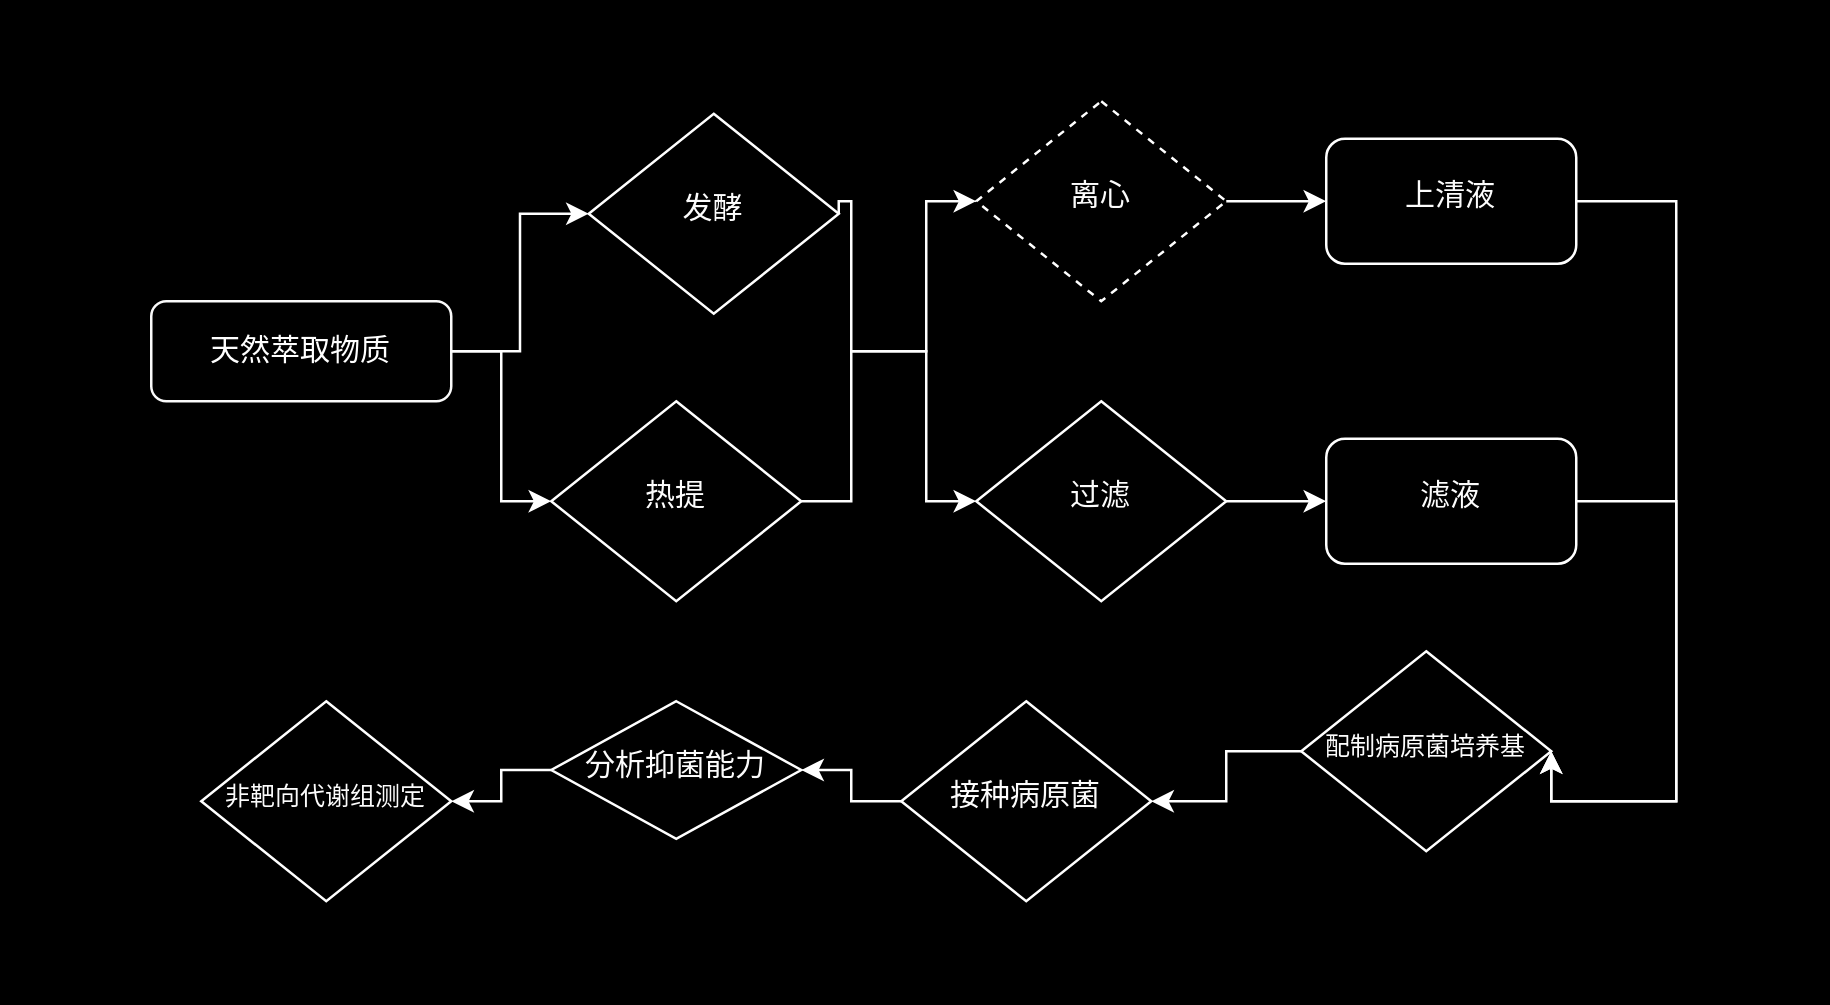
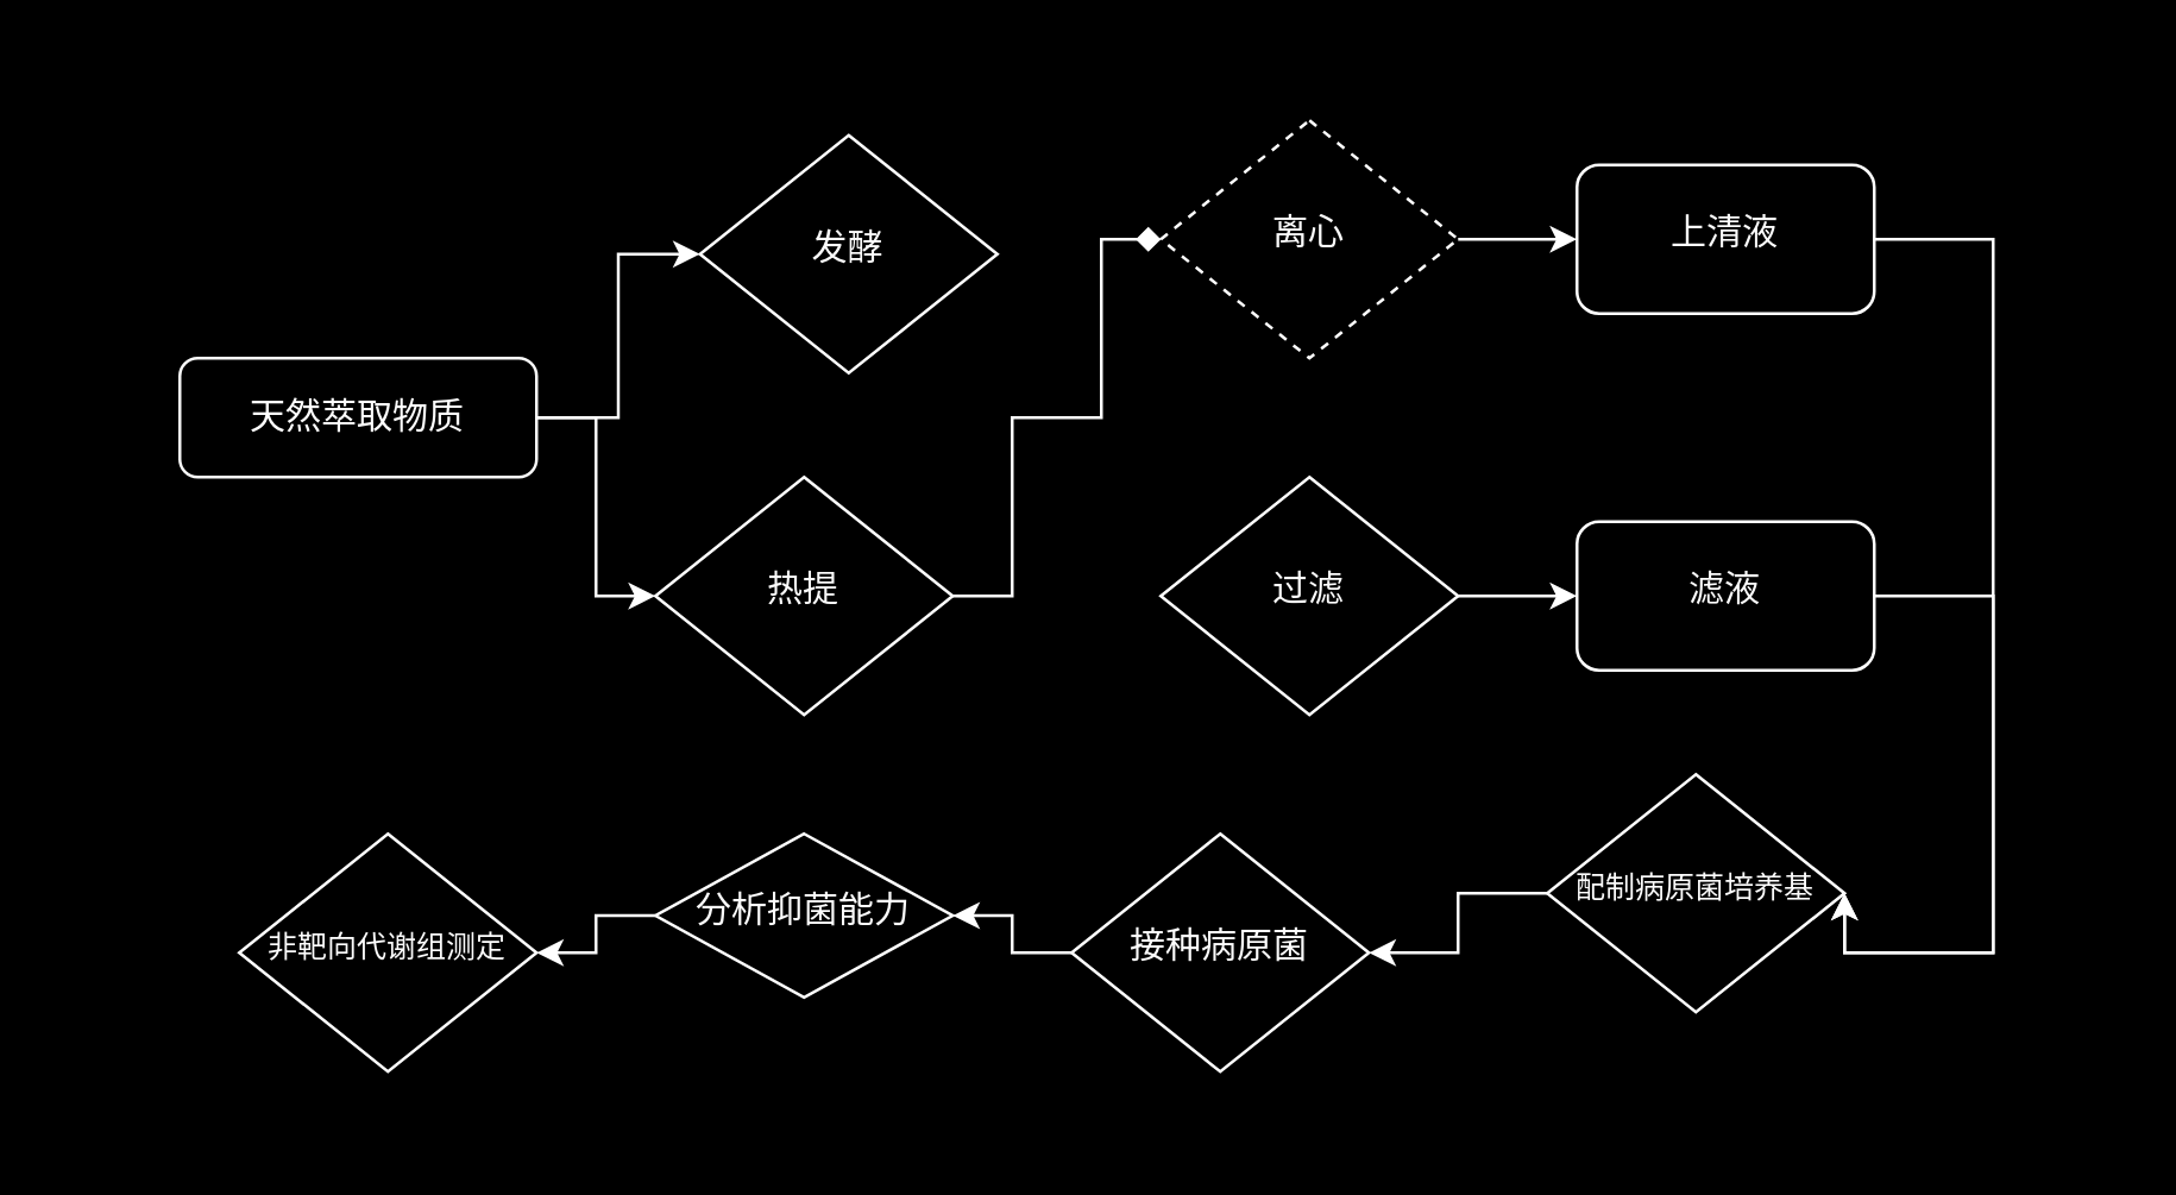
  <mxCell id="0" />
  <mxCell id="1" parent="0" />
  <mxCell id="2" value="" style="rounded=0;whiteSpace=wrap;html=1;fillColor=#000000;direction=south;" parent="1" vertex="1"><mxGeometry x="20" y="20" width="690" height="360" as="geometry" /></mxCell>
  <mxCell id="3" value="" style="edgeStyle=orthogonalEdgeStyle;rounded=0;orthogonalLoop=1;jettySize=auto;html=1;strokeColor=#FFFFFF;" edge="1" parent="1" source="4" target="9"><mxGeometry relative="1" as="geometry" /></mxCell>
  <mxCell id="4" value="天然萃取物质" style="rounded=1;whiteSpace=wrap;html=1;fontSize=12;glass=0;strokeWidth=1;shadow=0;labelBackgroundColor=none;fillColor=#000000;fontColor=#FFFFFF;strokeColor=#FAFAFA;" parent="1" vertex="1"><mxGeometry x="60" y="120" width="120" height="40" as="geometry" /></mxCell>
  <mxCell id="5" value="热提" style="rhombus;whiteSpace=wrap;html=1;shadow=0;fontFamily=Helvetica;fontSize=12;align=center;strokeWidth=1;spacing=6;spacingTop=-4;fontColor=#FCFCFC;fillColor=#000000;strokeColor=#FFFFFF;" parent="1" vertex="1"><mxGeometry x="220" y="160" width="100" height="80" as="geometry" /></mxCell>
  <mxCell id="6" value="" style="edgeStyle=orthogonalEdgeStyle;rounded=0;orthogonalLoop=1;jettySize=auto;html=1;" edge="1" parent="1" source="8" target="17"><mxGeometry relative="1" as="geometry" /></mxCell>
  <mxCell id="7" value="" style="edgeStyle=orthogonalEdgeStyle;rounded=0;orthogonalLoop=1;jettySize=auto;html=1;strokeColor=#FFFFFF;" edge="1" parent="1" source="8" target="17"><mxGeometry relative="1" as="geometry" /></mxCell>
  <mxCell id="8" value="离心" style="rhombus;whiteSpace=wrap;html=1;shadow=0;fontFamily=Helvetica;fontSize=12;align=center;strokeWidth=1;spacing=6;spacingTop=-4;fontColor=#FCFCFC;fillColor=#000000;strokeColor=#FFFFFF;dashed=1;" parent="1" vertex="1"><mxGeometry x="390" width="100" height="80" as="geometry" y="40" /></mxCell>
  <mxCell id="9" value="发酵" style="rhombus;whiteSpace=wrap;html=1;shadow=0;fontFamily=Helvetica;fontSize=12;align=center;strokeWidth=1;spacing=6;spacingTop=-4;fontColor=#FCFCFC;fillColor=#000000;strokeColor=#FFFFFF;" parent="1" vertex="1"><mxGeometry x="235" y="45" width="100" height="80" as="geometry" /></mxCell>
  <mxCell id="10" value="&lt;font style=&quot;font-size: 12px;&quot;&gt;过滤&lt;/font&gt;" style="rhombus;whiteSpace=wrap;html=1;shadow=0;fontFamily=Helvetica;fontSize=12;align=center;strokeWidth=1;spacing=6;spacingTop=-4;fontColor=#FCFCFC;fillColor=#000000;strokeColor=#FFFFFF;" parent="1" vertex="1"><mxGeometry x="390" y="160" width="100" height="80" as="geometry" /></mxCell>
  <mxCell id="11" value="" style="edgeStyle=orthogonalEdgeStyle;rounded=0;orthogonalLoop=1;jettySize=auto;html=1;strokeColor=#FFFFFF;" edge="1" parent="1" source="12" target="14"><mxGeometry relative="1" as="geometry" /></mxCell>
  <mxCell id="12" value="接种病原菌" style="rhombus;whiteSpace=wrap;html=1;shadow=0;fontFamily=Helvetica;fontSize=12;align=center;strokeWidth=1;spacing=6;spacingTop=-4;fontColor=#FCFCFC;fillColor=#000000;strokeColor=#FFFFFF;" parent="1" vertex="1"><mxGeometry x="360" y="280" width="100" height="80" as="geometry" /></mxCell>
  <mxCell id="13" value="" style="edgeStyle=orthogonalEdgeStyle;rounded=0;orthogonalLoop=1;jettySize=auto;html=1;strokeColor=#FFFFFF;" edge="1" parent="1" source="14" target="19"><mxGeometry relative="1" as="geometry" /></mxCell>
  <mxCell id="14" value="分析抑菌能力" style="rhombus;whiteSpace=wrap;html=1;shadow=0;fontFamily=Helvetica;fontSize=12;align=center;strokeWidth=1;spacing=6;spacingTop=-4;fontColor=#FCFCFC;fillColor=#000000;strokeColor=#FFFFFF;" parent="1" vertex="1"><mxGeometry x="220" y="280" width="100" height="55" as="geometry" /></mxCell>
  <mxCell id="15" value="" style="edgeStyle=orthogonalEdgeStyle;rounded=0;orthogonalLoop=1;jettySize=auto;html=1;strokeColor=#FFFFFF;" edge="1" parent="1" source="16" target="12"><mxGeometry relative="1" as="geometry" /></mxCell>
  <mxCell id="16" value="配制病原菌培养基" style="rhombus;whiteSpace=wrap;html=1;shadow=0;fontFamily=Helvetica;fontSize=10;align=center;strokeWidth=1;spacing=6;spacingTop=-4;fontColor=#FCFCFC;fillColor=#000000;strokeColor=#FFFFFF;" parent="1" vertex="1"><mxGeometry x="520" y="260" width="100" height="80" as="geometry" /></mxCell>
  <mxCell id="17" value="上清液" style="rounded=1;whiteSpace=wrap;html=1;fillColor=#000000;strokeColor=#FFFFFF;fontColor=#FCFCFC;shadow=0;strokeWidth=1;spacing=6;spacingTop=-4;" parent="1" vertex="1"><mxGeometry x="530" y="55" width="100" height="50" as="geometry" /></mxCell>
  <mxCell id="18" value="滤液" style="rounded=1;whiteSpace=wrap;html=1;fillColor=#000000;strokeColor=#FFFFFF;fontColor=#FCFCFC;shadow=0;strokeWidth=1;spacing=6;spacingTop=-4;" parent="1" vertex="1"><mxGeometry x="530" y="175" width="100" height="50" as="geometry" /></mxCell>
  <mxCell id="19" value="非靶向代谢组测定" style="rhombus;whiteSpace=wrap;html=1;shadow=0;fontFamily=Helvetica;fontSize=10;align=center;strokeWidth=1;spacing=6;spacingTop=-4;fontColor=#FCFCFC;fillColor=#000000;strokeColor=#FFFFFF;" parent="1" vertex="1"><mxGeometry x="80" y="280" width="100" height="80" as="geometry" /></mxCell>
  <mxCell id="20" value="" style="edgeStyle=orthogonalEdgeStyle;rounded=0;orthogonalLoop=1;jettySize=auto;html=1;strokeColor=#FFFFFF;entryX=0;entryY=0.5;entryDx=0;entryDy=0;exitX=1;exitY=0.5;exitDx=0;exitDy=0;" edge="1" parent="1" source="4" target="5"><mxGeometry relative="1" as="geometry"><mxPoint x="190" y="150" as="sourcePoint" /><mxPoint x="230" y="90" as="targetPoint" /></mxGeometry></mxCell>
- <mxCell id="21" value="" style="edgeStyle=orthogonalEdgeStyle;rounded=0;orthogonalLoop=1;jettySize=auto;html=1;strokeColor=#FFFFFF;entryX=0;entryY=0.5;entryDx=0;entryDy=0;exitX=1;exitY=0.5;exitDx=0;exitDy=0;" edge="1" parent="1" source="5" target="8"><mxGeometry relative="1" as="geometry"><mxPoint x="290" y="159.52" as="sourcePoint" /><mxPoint x="330" y="99.52" as="targetPoint" /><Array as="points"><mxPoint x="340" y="200" /><mxPoint x="340" y="140" /><mxPoint x="370" y="140" /><mxPoint x="370" y="80" /></Array></mxGeometry></mxCell>
- <mxCell id="22" value="" style="edgeStyle=orthogonalEdgeStyle;rounded=0;orthogonalLoop=1;jettySize=auto;html=1;strokeColor=#FFFFFF;entryX=0;entryY=0.5;entryDx=0;entryDy=0;exitX=1;exitY=0.5;exitDx=0;exitDy=0;" edge="1" parent="1" source="9" target="10"><mxGeometry relative="1" as="geometry"><mxPoint x="330" y="210" as="sourcePoint" /><mxPoint x="410" y="90" as="targetPoint" /><Array as="points"><mxPoint x="340" y="80" /><mxPoint x="340" y="140" /><mxPoint x="370" y="140" /><mxPoint x="370" y="200" /></Array></mxGeometry></mxCell>
+ <mxCell id="21" value="" style="edgeStyle=orthogonalEdgeStyle;rounded=0;orthogonalLoop=1;jettySize=auto;html=1;strokeColor=#FFFFFF;entryX=0;entryY=0.5;entryDx=0;entryDy=0;exitX=1;exitY=0.5;exitDx=0;exitDy=0;endArrow=diamond;" edge="1" parent="1" source="5" target="8"><mxGeometry relative="1" as="geometry"><mxPoint x="290" y="159.52" as="sourcePoint" /><mxPoint x="330" y="99.52" as="targetPoint" /><Array as="points"><mxPoint x="340" y="200" /><mxPoint x="340" y="140" /><mxPoint x="370" y="140" /><mxPoint x="370" y="80" /></Array></mxGeometry></mxCell>
  <mxCell id="23" value="" style="edgeStyle=orthogonalEdgeStyle;rounded=0;orthogonalLoop=1;jettySize=auto;html=1;strokeColor=#FFFFFF;entryX=0;entryY=0.5;entryDx=0;entryDy=0;exitX=1;exitY=0.5;exitDx=0;exitDy=0;" edge="1" parent="1" source="10" target="18"><mxGeometry relative="1" as="geometry"><mxPoint x="500" y="90" as="sourcePoint" /><mxPoint x="540" y="90" as="targetPoint" /></mxGeometry></mxCell>
  <mxCell id="24" value="" style="edgeStyle=orthogonalEdgeStyle;rounded=0;orthogonalLoop=1;jettySize=auto;html=1;strokeColor=#FFFFFF;entryX=1;entryY=0.5;entryDx=0;entryDy=0;" edge="1" parent="1" target="16"><mxGeometry relative="1" as="geometry"><mxPoint x="630" y="80" as="sourcePoint" /><mxPoint x="680" y="120" as="targetPoint" /><Array as="points"><mxPoint x="670" y="80" /><mxPoint x="670" y="320" /></Array></mxGeometry></mxCell>
  <mxCell id="25" value="" style="edgeStyle=orthogonalEdgeStyle;rounded=0;orthogonalLoop=1;jettySize=auto;html=1;strokeColor=#FFFFFF;entryX=1;entryY=0.5;entryDx=0;entryDy=0;" edge="1" parent="1" target="16"><mxGeometry relative="1" as="geometry"><mxPoint x="630" y="200" as="sourcePoint" /><mxPoint x="670" y="170" as="targetPoint" /><Array as="points"><mxPoint x="670" y="200" /><mxPoint x="670" y="320" /></Array></mxGeometry></mxCell>
